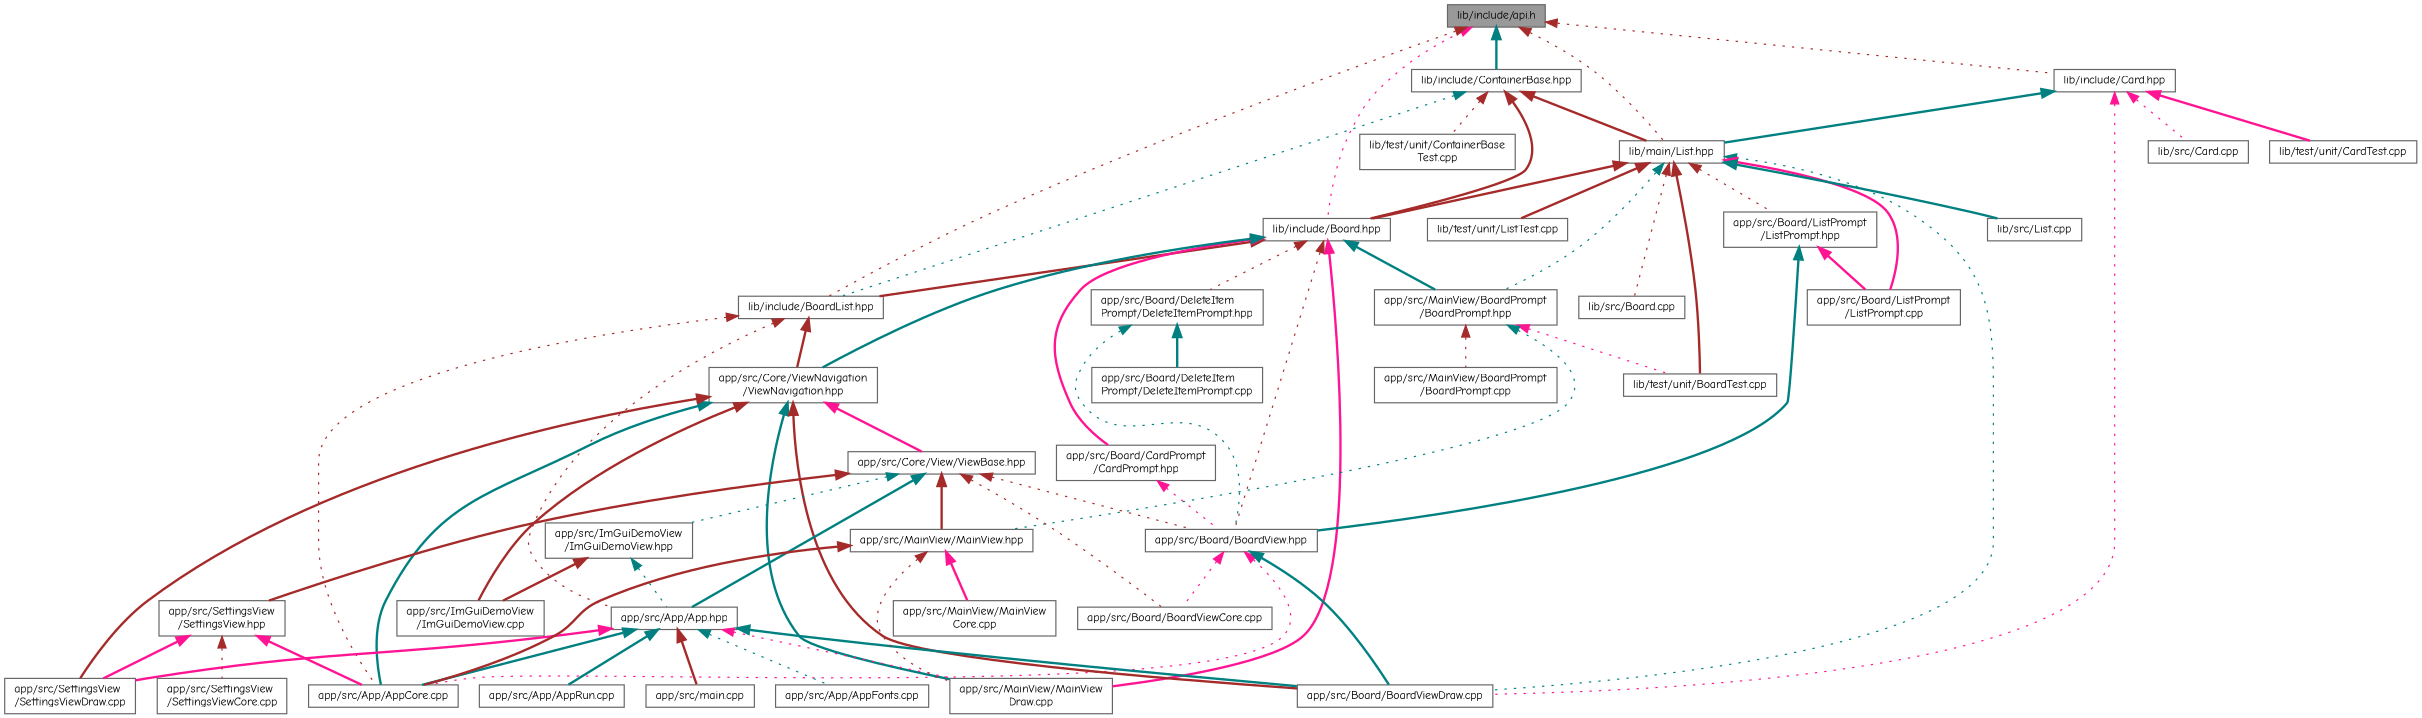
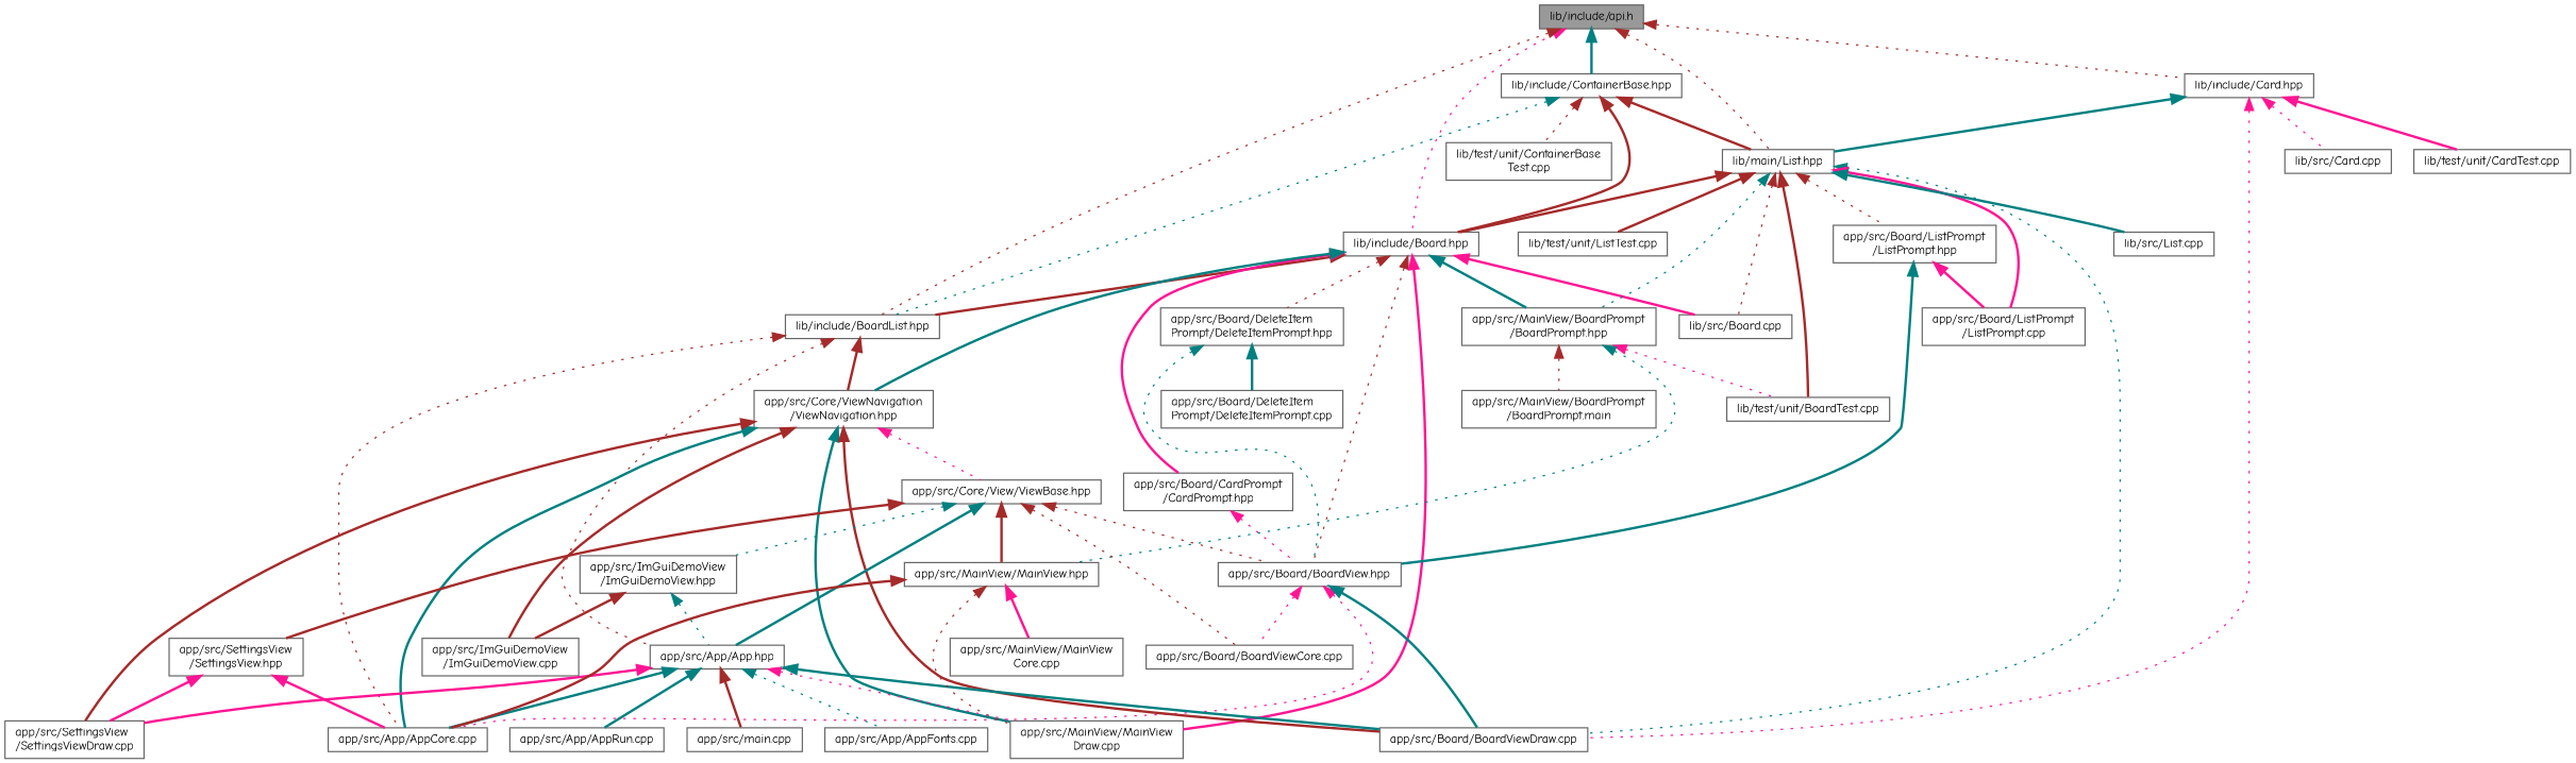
  digraph {
    fontname="Comic Neue"
    node [color=grey40 fillcolor=white fontname="Comic Neue" fontsize=10 shape=box style=filled]
    edge [color=brown dir=back fontname="Comic Neue" fontsize=10 labelfontname=Helvetica labelfontsize=10 style=bold]
    n1 [color=gray40 fillcolor=grey60 fontcolor=black height=0.2 label="lib/include/api.h" width=0.4]
    n2 [height=0.2 label="lib/include/Board.hpp" width=0.4]
    n3 [height=0.2 label="lib/include/BoardList.hpp" width=0.4]
    n4 [height=0.2 label="lib/include/Card.hpp" width=0.4]
    n5 [height=0.2 label="lib/main/List.hpp" width=0.4]
    n6 [height=0.2 label="lib/include/ContainerBase.hpp" width=0.4]
    n7 [height=0.2 label="app/src/Board/BoardView.hpp" width=0.4]
    n8 [height=0.2 label="app/src/Board/CardPrompt\l/CardPrompt.hpp" width=0.4]
    n9 [height=0.2 label="app/src/Board/DeleteItem\lPrompt/DeleteItemPrompt.hpp" width=0.4]
    n10 [height=0.2 label="app/src/Core/ViewNavigation\l/ViewNavigation.hpp" width=0.4]
    n11 [height=0.2 label="app/src/MainView/MainView\lDraw.cpp" width=0.4]
    n12 [height=0.2 label="app/src/MainView/BoardPrompt\l/BoardPrompt.hpp" width=0.4]
    n13 [height=0.2 label="lib/src/Board.cpp" width=0.4]
    n14 [height=0.2 label="app/src/App/AppCore.cpp" width=0.4]
    n15 [height=0.2 label="app/src/App/App.hpp" width=0.4]
    n16 [height=0.2 label="app/src/Board/BoardViewDraw.cpp" width=0.4]
    n17 [height=0.2 label="lib/src/Card.cpp" width=0.4]
    n18 [height=0.2 label="lib/test/unit/CardTest.cpp" width=0.4]
    n19 [height=0.2 label="lib/test/unit/BoardTest.cpp" width=0.4]
    n20 [height=0.2 label="app/src/Board/ListPrompt\l/ListPrompt.cpp" width=0.4]
    n21 [height=0.2 label="app/src/Board/ListPrompt\l/ListPrompt.hpp" width=0.4]
    n22 [height=0.2 label="lib/src/List.cpp" width=0.4]
    n23 [height=0.2 label="lib/test/unit/ListTest.cpp" width=0.4]
    n24 [height=0.2 label="lib/test/unit/ContainerBase\lTest.cpp" width=0.4]
    n25 [height=0.2 label="app/src/Board/BoardViewCore.cpp" width=0.4]
    n26 [height=0.2 label="app/src/Board/DeleteItem\lPrompt/DeleteItemPrompt.cpp" width=0.4]
    n27 [height=0.2 label="app/src/Core/View/ViewBase.hpp" width=0.4]
    n28 [height=0.2 label="app/src/SettingsView\l/SettingsViewDraw.cpp" width=0.4]
    n29 [height=0.2 label="app/src/ImGuiDemoView\l/ImGuiDemoView.cpp" width=0.4]
    n30 [height=0.2 label="app/src/MainView/MainView.hpp" width=0.4]
-   n31 [height=0.2 label="app/src/MainView/BoardPrompt\l/BoardPrompt.cpp" width=0.4]
+   n31 [height=0.2 label="app/src/MainView/BoardPrompt\l/BoardPrompt.main" width=0.4]
    n32 [height=0.2 label="app/src/ImGuiDemoView\l/ImGuiDemoView.hpp" width=0.4]
    n33 [height=0.2 label="app/src/SettingsView\l/SettingsView.hpp" width=0.4]
    n34 [height=0.2 label="app/src/App/AppFonts.cpp" width=0.4]
    n35 [height=0.2 label="app/src/App/AppRun.cpp" width=0.4]
    n36 [height=0.2 label="app/src/main.cpp" width=0.4]
    n37 [height=0.2 label="app/src/MainView/MainView\lCore.cpp" width=0.4]
-   n38 [height=0.2 label="app/src/SettingsView\l/SettingsViewCore.cpp" width=0.4]
    n1 -> n2 [color=deeppink style=dotted]
    n1 -> n3 [style=dotted]
    n1 -> n4 [style=dotted]
    n1 -> n5 [style=dotted]
    n1 -> n6 [color=teal]
    n2 -> n3
    n2 -> n7 [style=dotted]
    n2 -> n8 [color=deeppink]
    n2 -> n9 [style=dotted]
    n2 -> n10 [color=teal]
    n2 -> n11 [color=deeppink]
    n2 -> n12 [color=teal]
+   n2 -> n13 [color=deeppink]
    n3 -> n10
    n3 -> n14 [style=dotted]
    n3 -> n15 [style=dotted]
    n4 -> n5 [color=teal]
    n4 -> n16 [color=deeppink style=dotted]
    n4 -> n17 [color=deeppink style=dotted]
    n4 -> n18 [color=deeppink]
    n5 -> n2
    n5 -> n12 [color=teal style=dotted]
    n5 -> n13 [style=dotted]
    n5 -> n16 [color=teal style=dotted]
    n5 -> n19
    n5 -> n20 [color=deeppink]
    n5 -> n21 [style=dotted]
    n5 -> n22 [color=teal]
    n5 -> n23
    n6 -> n2
    n6 -> n3 [color=teal style=dotted]
    n6 -> n5
    n6 -> n24 [style=dotted]
    n7 -> n14 [color=deeppink style=dotted]
    n7 -> n16 [color=teal]
    n7 -> n25 [color=deeppink style=dotted]
    n8 -> n7 [color=deeppink style=dotted]
    n9 -> n7 [color=teal style=dotted]
    n9 -> n26 [color=teal]
    n10 -> n11 [color=teal]
    n10 -> n14 [color=teal]
    n10 -> n16
-   n10 -> n27 [color=deeppink]
+   n10 -> n27 [color=deeppink style=dotted]
    n10 -> n28
    n10 -> n29
    n12 -> n19 [color=deeppink style=dotted]
    n12 -> n30 [color=teal style=dotted]
    n12 -> n31 [style=dotted]
    n15 -> n11 [color=deeppink style=dotted]
    n15 -> n14 [color=teal]
    n15 -> n16 [color=teal]
    n15 -> n28 [color=deeppink]
    n15 -> n34 [color=teal style=dotted]
    n15 -> n35 [color=teal]
    n15 -> n36
    n21 -> n7 [color=teal]
    n21 -> n20 [color=deeppink]
    n27 -> n7 [style=dotted]
    n27 -> n15 [color=teal]
    n27 -> n25 [style=dotted]
    n27 -> n30
    n27 -> n32 [color=teal style=dotted]
    n27 -> n33
    n30 -> n11 [style=dotted]
    n30 -> n14
    n30 -> n37 [color=deeppink]
    n32 -> n15 [color=teal style=dotted]
    n32 -> n29
    n33 -> n14 [color=deeppink]
    n33 -> n28 [color=deeppink]
-   n33 -> n38 [style=dotted]
  }
